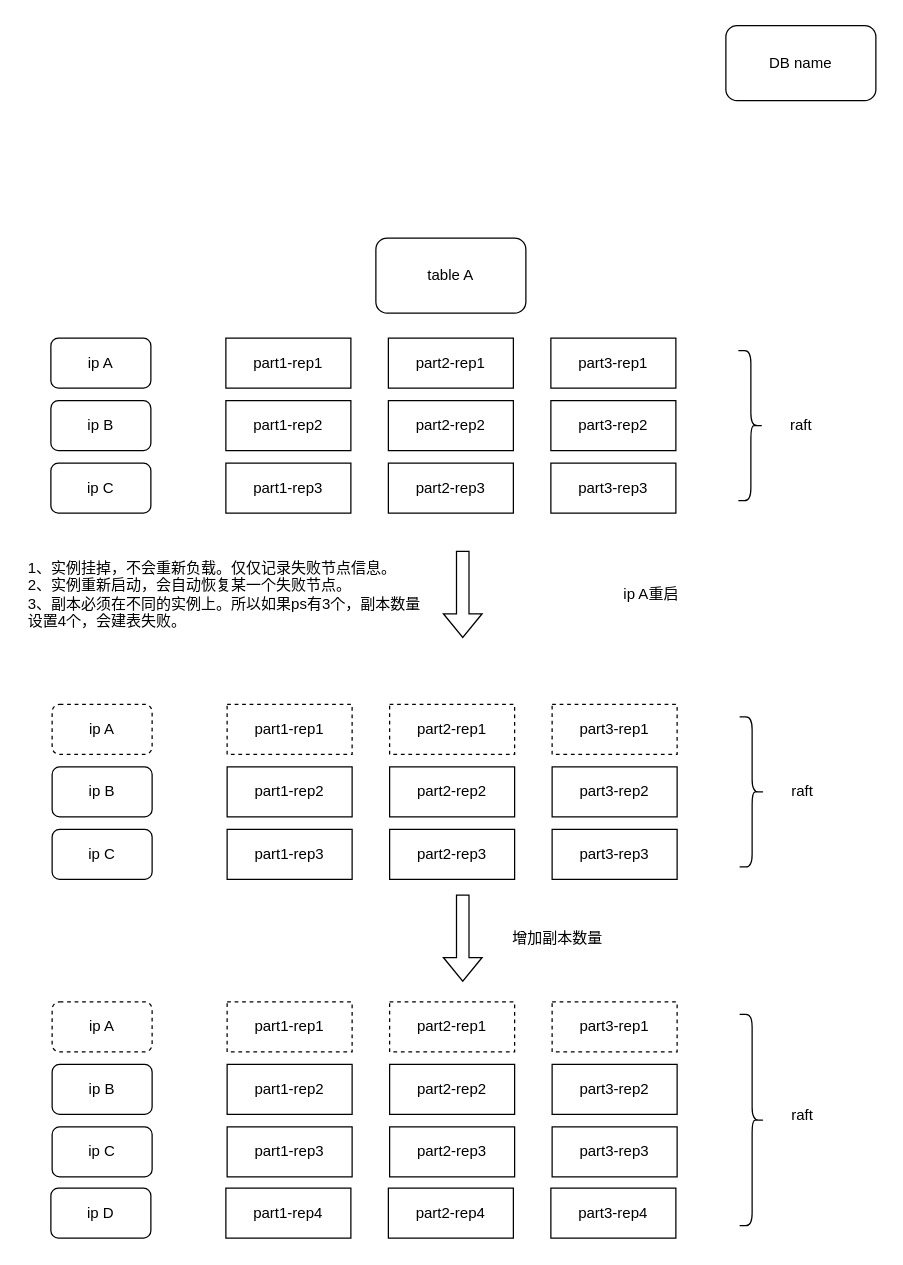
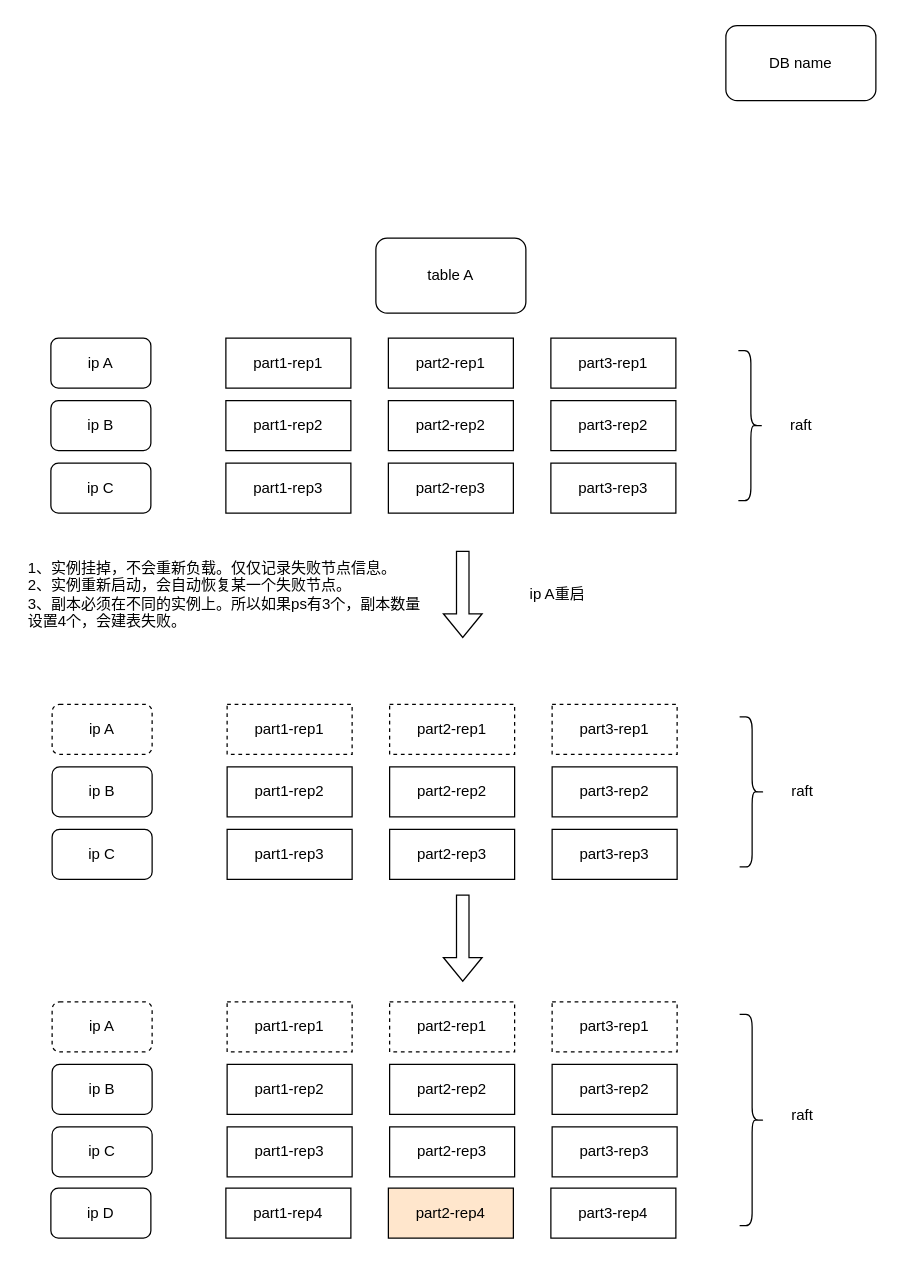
  <mxCell id="0" />
  <mxCell id="1" parent="0" />
  <mxCell id="2" value="table A" style="rounded=1;whiteSpace=wrap;html=1;" parent="1" vertex="1"><mxGeometry x="300" y="190" width="120" height="60" as="geometry" /></mxCell>
  <mxCell id="3" value="part1-rep1" style="rounded=0;whiteSpace=wrap;html=1;" parent="1" vertex="1"><mxGeometry x="180" y="270" width="100" height="40" as="geometry" /></mxCell>
  <mxCell id="4" value="part1-rep2" style="rounded=0;whiteSpace=wrap;html=1;" parent="1" vertex="1"><mxGeometry x="180" y="320" width="100" height="40" as="geometry" /></mxCell>
  <mxCell id="5" value="part1-rep3" style="rounded=0;whiteSpace=wrap;html=1;" parent="1" vertex="1"><mxGeometry x="180" y="370" width="100" height="40" as="geometry" /></mxCell>
  <mxCell id="6" value="part2-rep1" style="rounded=0;whiteSpace=wrap;html=1;" parent="1" vertex="1"><mxGeometry x="310" y="270" width="100" height="40" as="geometry" /></mxCell>
  <mxCell id="7" value="part2-rep2" style="rounded=0;whiteSpace=wrap;html=1;" parent="1" vertex="1"><mxGeometry x="310" y="320" width="100" height="40" as="geometry" /></mxCell>
  <mxCell id="8" value="part2-rep3" style="rounded=0;whiteSpace=wrap;html=1;" parent="1" vertex="1"><mxGeometry x="310" y="370" width="100" height="40" as="geometry" /></mxCell>
  <mxCell id="9" value="part3-rep1" style="rounded=0;whiteSpace=wrap;html=1;" parent="1" vertex="1"><mxGeometry x="440" y="270" width="100" height="40" as="geometry" /></mxCell>
  <mxCell id="10" value="part3-rep2" style="rounded=0;whiteSpace=wrap;html=1;" parent="1" vertex="1"><mxGeometry x="440" y="320" width="100" height="40" as="geometry" /></mxCell>
  <mxCell id="11" value="part3-rep3" style="rounded=0;whiteSpace=wrap;html=1;" parent="1" vertex="1"><mxGeometry x="440" y="370" width="100" height="40" as="geometry" /></mxCell>
  <mxCell id="12" value="" style="shape=curlyBracket;whiteSpace=wrap;html=1;rounded=1;flipH=1;" parent="1" vertex="1"><mxGeometry x="590" y="280" width="20" height="120" as="geometry" /></mxCell>
  <mxCell id="13" value="raft" style="text;html=1;resizable=0;autosize=1;align=center;verticalAlign=middle;points=[];fillColor=none;strokeColor=none;rounded=0;" parent="1" vertex="1"><mxGeometry x="620" y="325" width="40" height="30" as="geometry" /></mxCell>
  <mxCell id="14" value="ip A" style="rounded=1;whiteSpace=wrap;html=1;" parent="1" vertex="1"><mxGeometry x="40" y="270" width="80" height="40" as="geometry" /></mxCell>
  <mxCell id="15" value="ip B" style="rounded=1;whiteSpace=wrap;html=1;" parent="1" vertex="1"><mxGeometry x="40" y="320" width="80" height="40" as="geometry" /></mxCell>
  <mxCell id="16" value="ip C" style="rounded=1;whiteSpace=wrap;html=1;" parent="1" vertex="1"><mxGeometry x="40" y="370" width="80" height="40" as="geometry" /></mxCell>
  <mxCell id="17" value="part1-rep1" style="rounded=0;whiteSpace=wrap;html=1;dashed=1;" parent="1" vertex="1"><mxGeometry x="181" y="563" width="100" height="40" as="geometry" /></mxCell>
  <mxCell id="18" value="part1-rep2" style="rounded=0;whiteSpace=wrap;html=1;" parent="1" vertex="1"><mxGeometry x="181" y="613" width="100" height="40" as="geometry" /></mxCell>
  <mxCell id="19" value="part1-rep3" style="rounded=0;whiteSpace=wrap;html=1;" parent="1" vertex="1"><mxGeometry x="181" y="663" width="100" height="40" as="geometry" /></mxCell>
  <mxCell id="20" value="part2-rep1" style="rounded=0;whiteSpace=wrap;html=1;dashed=1;" parent="1" vertex="1"><mxGeometry x="311" y="563" width="100" height="40" as="geometry" /></mxCell>
  <mxCell id="21" value="part2-rep2" style="rounded=0;whiteSpace=wrap;html=1;" parent="1" vertex="1"><mxGeometry x="311" y="613" width="100" height="40" as="geometry" /></mxCell>
  <mxCell id="22" value="part2-rep3" style="rounded=0;whiteSpace=wrap;html=1;" parent="1" vertex="1"><mxGeometry x="311" y="663" width="100" height="40" as="geometry" /></mxCell>
  <mxCell id="23" value="part3-rep1" style="rounded=0;whiteSpace=wrap;html=1;dashed=1;" parent="1" vertex="1"><mxGeometry x="441" y="563" width="100" height="40" as="geometry" /></mxCell>
  <mxCell id="24" value="part3-rep2" style="rounded=0;whiteSpace=wrap;html=1;" parent="1" vertex="1"><mxGeometry x="441" y="613" width="100" height="40" as="geometry" /></mxCell>
  <mxCell id="25" value="part3-rep3" style="rounded=0;whiteSpace=wrap;html=1;" parent="1" vertex="1"><mxGeometry x="441" y="663" width="100" height="40" as="geometry" /></mxCell>
  <mxCell id="26" value="" style="shape=curlyBracket;whiteSpace=wrap;html=1;rounded=1;flipH=1;" parent="1" vertex="1"><mxGeometry x="591" y="573" width="20" height="120" as="geometry" /></mxCell>
  <mxCell id="27" value="raft" style="text;html=1;resizable=0;autosize=1;align=center;verticalAlign=middle;points=[];fillColor=none;strokeColor=none;rounded=0;" parent="1" vertex="1"><mxGeometry x="621" y="618" width="40" height="30" as="geometry" /></mxCell>
  <mxCell id="28" value="ip A" style="rounded=1;whiteSpace=wrap;html=1;dashed=1;" parent="1" vertex="1"><mxGeometry x="41" y="563" width="80" height="40" as="geometry" /></mxCell>
  <mxCell id="29" value="ip B" style="rounded=1;whiteSpace=wrap;html=1;" parent="1" vertex="1"><mxGeometry x="41" y="613" width="80" height="40" as="geometry" /></mxCell>
  <mxCell id="30" value="ip C" style="rounded=1;whiteSpace=wrap;html=1;" parent="1" vertex="1"><mxGeometry x="41" y="663" width="80" height="40" as="geometry" /></mxCell>
  <mxCell id="31" value="" style="shape=flexArrow;endArrow=classic;html=1;rounded=0;" parent="1" edge="1"><mxGeometry width="50" height="50" relative="1" as="geometry"><mxPoint x="369.5" y="440" as="sourcePoint" /><mxPoint x="369.5" y="510" as="targetPoint" /></mxGeometry></mxCell>
- <mxCell id="32" value="ip A重启" style="text;html=1;resizable=0;autosize=1;align=center;verticalAlign=middle;points=[];fillColor=none;strokeColor=none;rounded=0;dashed=1;" parent="1" vertex="1"><mxGeometry x="485" y="460" width="70" height="30" as="geometry" /></mxCell>
+ <mxCell id="32" value="ip A重启" style="text;html=1;resizable=0;autosize=1;align=center;verticalAlign=middle;points=[];fillColor=none;strokeColor=none;rounded=0;dashed=1;" parent="1" vertex="1"><mxGeometry x="410" y="460" width="70" height="30" as="geometry" /></mxCell>
  <mxCell id="33" value="DB name" style="rounded=1;whiteSpace=wrap;html=1;" vertex="1" parent="1"><mxGeometry x="580" y="20" width="120" height="60" as="geometry" /></mxCell>
  <mxCell id="34" value="1、实例挂掉，不会重新负载。仅仅记录失败节点信息。&lt;br&gt;&lt;div style=&quot;&quot;&gt;&lt;span style=&quot;background-color: initial;&quot;&gt;2、实例重新启动，会自动恢复某一个失败节点。&lt;/span&gt;&lt;/div&gt;&lt;div style=&quot;&quot;&gt;&lt;span style=&quot;background-color: initial;&quot;&gt;3、副本必须在不同的实例上。所以如果ps有3个，&lt;/span&gt;&lt;span style=&quot;background-color: initial;&quot;&gt;副本数量&lt;/span&gt;&lt;/div&gt;&lt;div style=&quot;&quot;&gt;&lt;span style=&quot;background-color: initial;&quot;&gt;设置4个，会建表失败。&lt;/span&gt;&lt;/div&gt;" style="text;html=1;resizable=0;autosize=1;align=left;verticalAlign=middle;points=[];fillColor=none;strokeColor=none;rounded=0;dashed=1;" vertex="1" parent="1"><mxGeometry x="20" y="440" width="340" height="70" as="geometry" /></mxCell>
  <mxCell id="35" value="part1-rep1" style="rounded=0;whiteSpace=wrap;html=1;dashed=1;" vertex="1" parent="1"><mxGeometry x="181" y="801" width="100" height="40" as="geometry" /></mxCell>
  <mxCell id="36" value="part1-rep2" style="rounded=0;whiteSpace=wrap;html=1;" vertex="1" parent="1"><mxGeometry x="181" y="851" width="100" height="40" as="geometry" /></mxCell>
  <mxCell id="37" value="part1-rep3" style="rounded=0;whiteSpace=wrap;html=1;" vertex="1" parent="1"><mxGeometry x="181" y="901" width="100" height="40" as="geometry" /></mxCell>
  <mxCell id="38" value="part2-rep1" style="rounded=0;whiteSpace=wrap;html=1;dashed=1;" vertex="1" parent="1"><mxGeometry x="311" y="801" width="100" height="40" as="geometry" /></mxCell>
  <mxCell id="39" value="part2-rep2" style="rounded=0;whiteSpace=wrap;html=1;" vertex="1" parent="1"><mxGeometry x="311" y="851" width="100" height="40" as="geometry" /></mxCell>
  <mxCell id="40" value="part2-rep3" style="rounded=0;whiteSpace=wrap;html=1;" vertex="1" parent="1"><mxGeometry x="311" y="901" width="100" height="40" as="geometry" /></mxCell>
  <mxCell id="41" value="part3-rep1" style="rounded=0;whiteSpace=wrap;html=1;dashed=1;" vertex="1" parent="1"><mxGeometry x="441" y="801" width="100" height="40" as="geometry" /></mxCell>
  <mxCell id="42" value="part3-rep2" style="rounded=0;whiteSpace=wrap;html=1;" vertex="1" parent="1"><mxGeometry x="441" y="851" width="100" height="40" as="geometry" /></mxCell>
  <mxCell id="43" value="part3-rep3" style="rounded=0;whiteSpace=wrap;html=1;" vertex="1" parent="1"><mxGeometry x="441" y="901" width="100" height="40" as="geometry" /></mxCell>
  <mxCell id="44" value="" style="shape=curlyBracket;whiteSpace=wrap;html=1;rounded=1;flipH=1;" vertex="1" parent="1"><mxGeometry x="591" y="811" width="20" height="169" as="geometry" /></mxCell>
  <mxCell id="45" value="raft" style="text;html=1;resizable=0;autosize=1;align=center;verticalAlign=middle;points=[];fillColor=none;strokeColor=none;rounded=0;" vertex="1" parent="1"><mxGeometry x="621" y="877" width="40" height="30" as="geometry" /></mxCell>
  <mxCell id="46" value="ip A" style="rounded=1;whiteSpace=wrap;html=1;dashed=1;" vertex="1" parent="1"><mxGeometry x="41" y="801" width="80" height="40" as="geometry" /></mxCell>
  <mxCell id="47" value="ip B" style="rounded=1;whiteSpace=wrap;html=1;" vertex="1" parent="1"><mxGeometry x="41" y="851" width="80" height="40" as="geometry" /></mxCell>
  <mxCell id="48" value="ip C" style="rounded=1;whiteSpace=wrap;html=1;" vertex="1" parent="1"><mxGeometry x="41" y="901" width="80" height="40" as="geometry" /></mxCell>
  <mxCell id="49" value="" style="shape=flexArrow;endArrow=classic;html=1;rounded=0;" edge="1" parent="1"><mxGeometry width="50" height="50" relative="1" as="geometry"><mxPoint x="369.5" y="715" as="sourcePoint" /><mxPoint x="369.5" y="785" as="targetPoint" /></mxGeometry></mxCell>
- <mxCell id="50" value="增加副本数量" style="text;html=1;resizable=0;autosize=1;align=center;verticalAlign=middle;points=[];fillColor=none;strokeColor=none;rounded=0;dashed=1;" vertex="1" parent="1"><mxGeometry x="395" y="735" width="100" height="30" as="geometry" /></mxCell>
  <mxCell id="51" value="part1-rep4" style="rounded=0;whiteSpace=wrap;html=1;" vertex="1" parent="1"><mxGeometry x="180" y="950" width="100" height="40" as="geometry" /></mxCell>
- <mxCell id="52" value="part2-rep4" style="rounded=0;whiteSpace=wrap;html=1;" vertex="1" parent="1"><mxGeometry x="310" y="950" width="100" height="40" as="geometry" /></mxCell>
+ <mxCell id="52" value="part2-rep4" style="rounded=0;whiteSpace=wrap;html=1;fillColor=#ffe6cc;" vertex="1" parent="1"><mxGeometry x="310" y="950" width="100" height="40" as="geometry" /></mxCell>
  <mxCell id="53" value="part3-rep4" style="rounded=0;whiteSpace=wrap;html=1;" vertex="1" parent="1"><mxGeometry x="440" y="950" width="100" height="40" as="geometry" /></mxCell>
  <mxCell id="54" value="ip D" style="rounded=1;whiteSpace=wrap;html=1;" vertex="1" parent="1"><mxGeometry x="40" y="950" width="80" height="40" as="geometry" /></mxCell>
